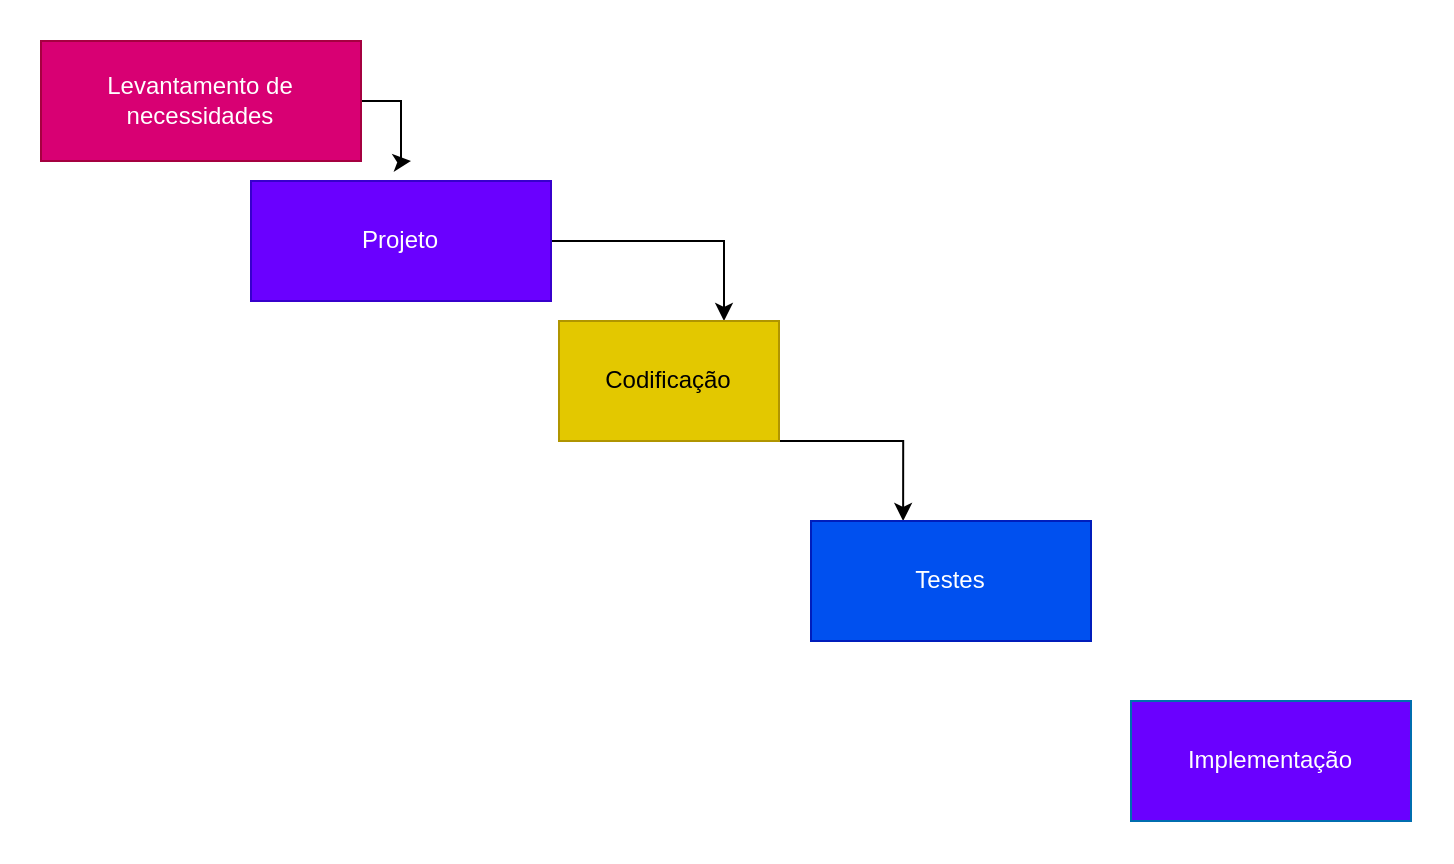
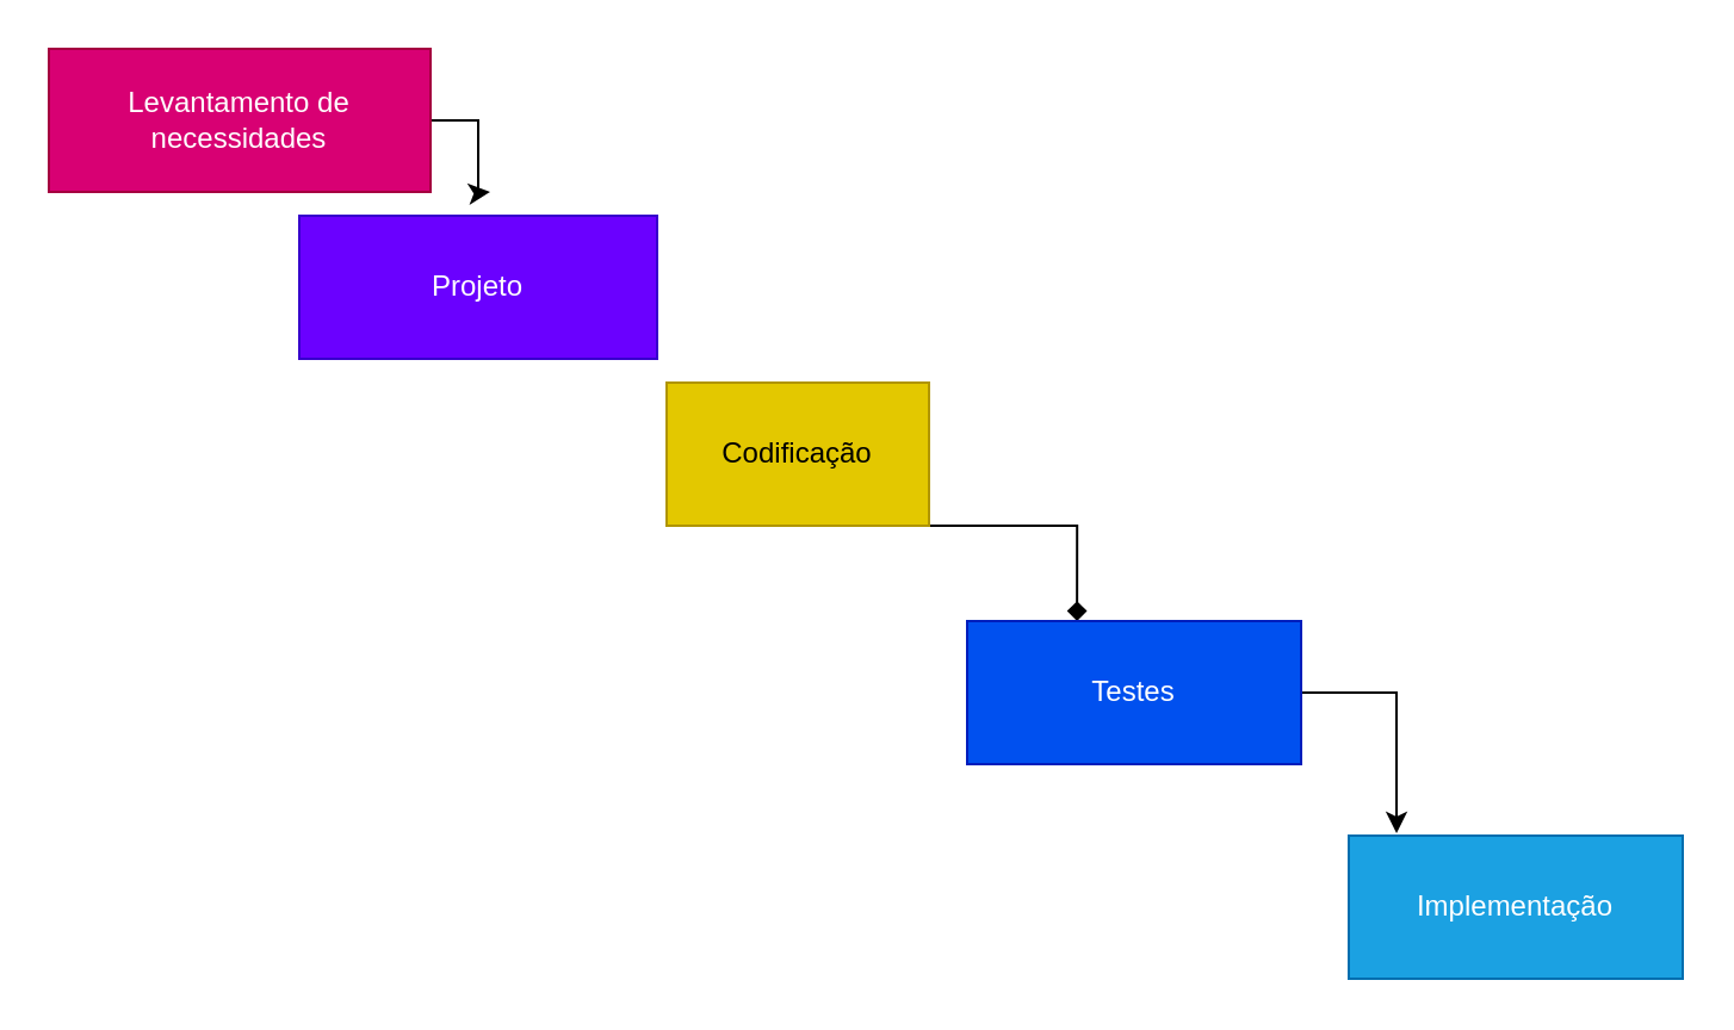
  <mxCell id="0" />
  <mxCell id="1" parent="0" />
  <mxCell id="2" style="edgeStyle=orthogonalEdgeStyle;rounded=0;orthogonalLoop=1;jettySize=auto;html=1;" edge="1" parent="1" source="3"><mxGeometry relative="1" as="geometry"><mxPoint x="205" y="80" as="targetPoint" /></mxGeometry></mxCell>
  <mxCell id="3" value="Levantamento de necessidades" style="rounded=0;whiteSpace=wrap;html=1;fillColor=#d80073;fontColor=#ffffff;strokeColor=#A50040;" vertex="1" parent="1"><mxGeometry x="20" y="20" width="160" height="60" as="geometry" /></mxCell>
- <mxCell id="4" style="edgeStyle=orthogonalEdgeStyle;rounded=0;orthogonalLoop=1;jettySize=auto;html=1;entryX=0.75;entryY=0;entryDx=0;entryDy=0;" edge="1" parent="1" source="5" target="7"><mxGeometry relative="1" as="geometry"><mxPoint x="355" y="120" as="targetPoint" /></mxGeometry></mxCell>
  <mxCell id="5" value="Projeto" style="rounded=0;whiteSpace=wrap;html=1;fillColor=#6a00ff;fontColor=#ffffff;strokeColor=#3700CC;" vertex="1" parent="1"><mxGeometry x="125" y="90" width="150" height="60" as="geometry" /></mxCell>
- <mxCell id="6" style="edgeStyle=orthogonalEdgeStyle;rounded=0;orthogonalLoop=1;jettySize=auto;html=1;entryX=0.329;entryY=0;entryDx=0;entryDy=0;entryPerimeter=0;" edge="1" parent="1" source="7" target="9"><mxGeometry relative="1" as="geometry"><Array as="points"><mxPoint x="451" y="220" /></Array></mxGeometry></mxCell>
+ <mxCell id="6" style="edgeStyle=orthogonalEdgeStyle;rounded=0;orthogonalLoop=1;jettySize=auto;html=1;entryX=0.329;entryY=0;entryDx=0;entryDy=0;entryPerimeter=0;endArrow=diamond;" edge="1" parent="1" source="7" target="9"><mxGeometry relative="1" as="geometry"><Array as="points"><mxPoint x="451" y="220" /></Array></mxGeometry></mxCell>
  <mxCell id="7" value="Codificação" style="rounded=0;whiteSpace=wrap;html=1;fillColor=#e3c800;fontColor=#000000;strokeColor=#B09500;" vertex="1" parent="1"><mxGeometry x="279" y="160" width="110" height="60" as="geometry" /></mxCell>
+ <mxCell id="8" style="edgeStyle=orthogonalEdgeStyle;rounded=0;orthogonalLoop=1;jettySize=auto;html=1;entryX=0.143;entryY=-0.017;entryDx=0;entryDy=0;entryPerimeter=0;" edge="1" parent="1" source="9" target="10"><mxGeometry relative="1" as="geometry"><mxPoint x="565" y="310" as="targetPoint" /></mxGeometry></mxCell>
  <mxCell id="9" value="Testes" style="rounded=0;whiteSpace=wrap;html=1;fillColor=#0050ef;strokeColor=#001DBC;fontColor=#ffffff;" vertex="1" parent="1"><mxGeometry x="405" y="260" width="140" height="60" as="geometry" /></mxCell>
- <mxCell id="10" value="Implementação" style="rounded=0;whiteSpace=wrap;html=1;fillColor=#6a00ff;fontColor=#ffffff;strokeColor=#006EAF;" vertex="1" parent="1"><mxGeometry x="565" y="350" width="140" height="60" as="geometry" /></mxCell>
+ <mxCell id="10" value="Implementação" style="rounded=0;whiteSpace=wrap;html=1;fillColor=#1ba1e2;fontColor=#ffffff;strokeColor=#006EAF;" vertex="1" parent="1"><mxGeometry x="565" y="350" width="140" height="60" as="geometry" /></mxCell>
